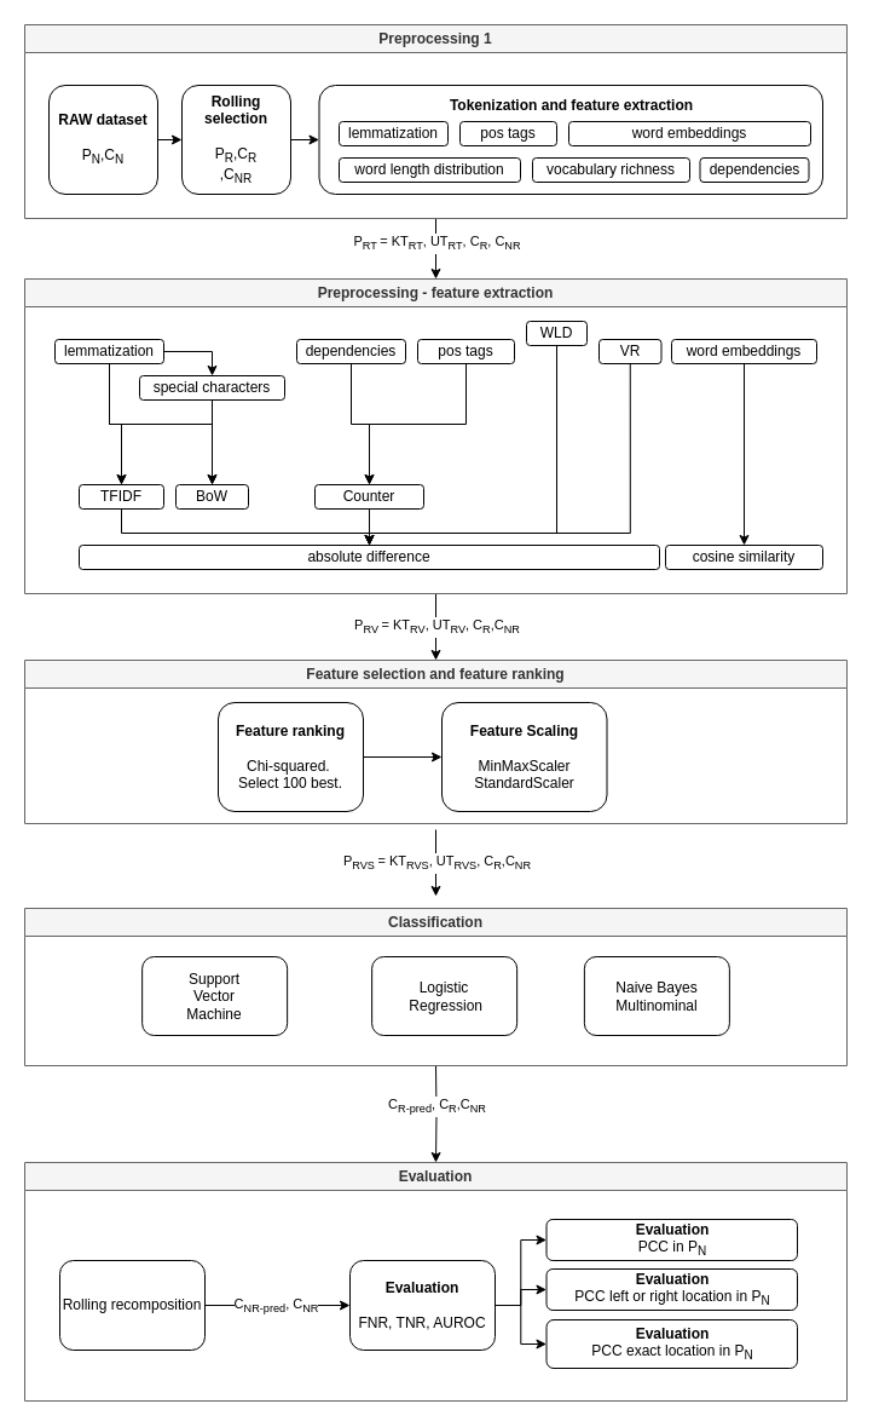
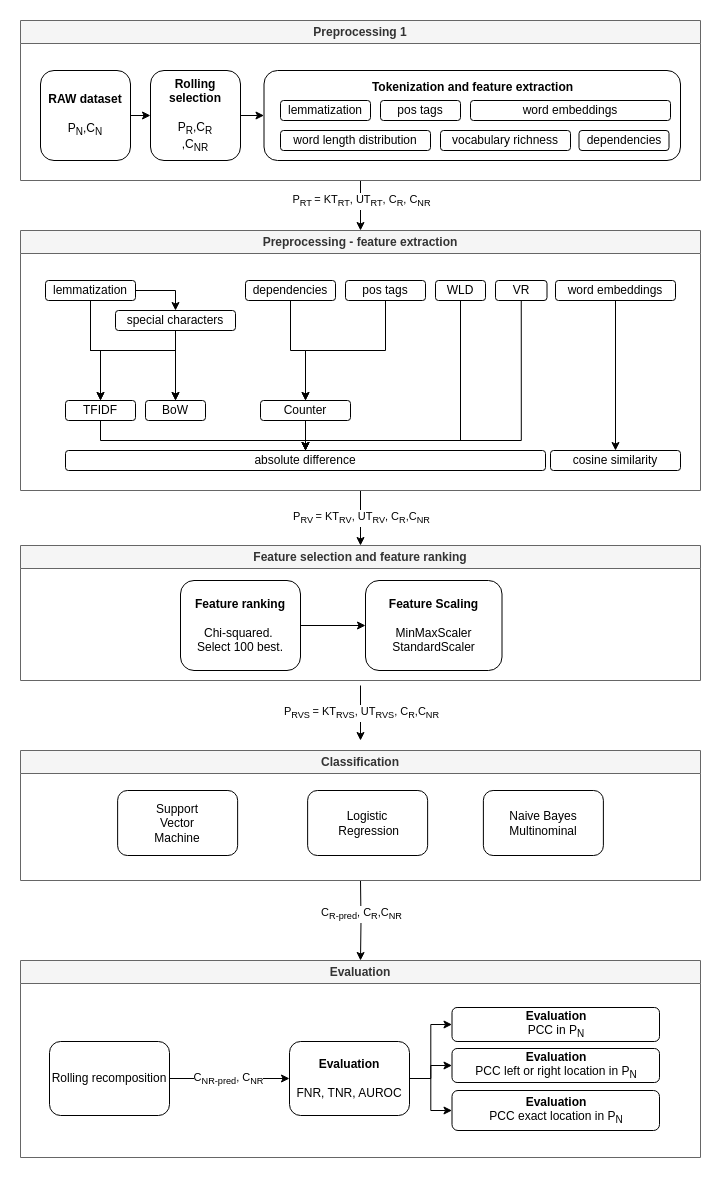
  <mxCell id="0" />
  <mxCell id="1" parent="0" />
  <mxCell id="2" style="edgeStyle=orthogonalEdgeStyle;rounded=0;orthogonalLoop=1;jettySize=auto;html=1;entryX=0.5;entryY=0;entryDx=0;entryDy=0;exitX=0.5;exitY=1;exitDx=0;exitDy=0;" edge="1" parent="1" source="47"><mxGeometry relative="1" as="geometry"><mxPoint x="460" y="200" as="sourcePoint" /><mxPoint x="360" y="230" as="targetPoint" /></mxGeometry></mxCell>
  <mxCell id="3" value="P&lt;sub&gt;RT &lt;/sub&gt;= KT&lt;sub&gt;RT&lt;/sub&gt;, UT&lt;sub&gt;RT&lt;/sub&gt;, C&lt;sub&gt;R&lt;/sub&gt;, C&lt;sub&gt;NR&lt;/sub&gt;" style="edgeLabel;html=1;align=center;verticalAlign=middle;resizable=0;points=[];" vertex="1" connectable="0" parent="2"><mxGeometry x="-0.48" relative="1" as="geometry"><mxPoint y="7" as="offset" /></mxGeometry></mxCell>
  <mxCell id="4" style="edgeStyle=orthogonalEdgeStyle;rounded=0;orthogonalLoop=1;jettySize=auto;html=1;exitX=1;exitY=0.5;exitDx=0;exitDy=0;entryX=0;entryY=0.5;entryDx=0;entryDy=0;" edge="1" parent="1" source="5" target="7"><mxGeometry relative="1" as="geometry" /></mxCell>
  <mxCell id="5" value="&lt;div&gt;&lt;b&gt;RAW dataset&lt;/b&gt;&lt;/div&gt;&lt;div&gt;&lt;br&gt;&lt;/div&gt;&lt;div&gt;P&lt;sub&gt;N&lt;/sub&gt;,C&lt;sub&gt;N&lt;/sub&gt;&lt;br&gt;&lt;/div&gt;" style="rounded=1;whiteSpace=wrap;html=1;" vertex="1" parent="1"><mxGeometry x="40" y="70" width="90" height="90" as="geometry" /></mxCell>
  <mxCell id="6" style="edgeStyle=orthogonalEdgeStyle;rounded=0;orthogonalLoop=1;jettySize=auto;html=1;exitX=1;exitY=0.5;exitDx=0;exitDy=0;entryX=0;entryY=0.5;entryDx=0;entryDy=0;" edge="1" parent="1" source="7" target="8"><mxGeometry relative="1" as="geometry" /></mxCell>
  <mxCell id="7" value="&lt;div&gt;&lt;b&gt;Rolling selection&lt;/b&gt;&lt;/div&gt;&lt;div&gt;&lt;br&gt;&lt;/div&gt;&lt;div&gt;P&lt;sub&gt;R&lt;/sub&gt;,C&lt;sub&gt;R&lt;/sub&gt;&lt;br&gt;&lt;/div&gt;,C&lt;sub&gt;NR&lt;/sub&gt;" style="rounded=1;whiteSpace=wrap;html=1;" vertex="1" parent="1"><mxGeometry x="150" y="70" width="90" height="90" as="geometry" /></mxCell>
  <mxCell id="8" value="&lt;div&gt;&lt;b&gt;Tokenization and feature extraction&lt;br&gt;&lt;/b&gt;&lt;/div&gt;&lt;div&gt;&lt;b&gt;&lt;br&gt;&lt;/b&gt;&lt;/div&gt;&lt;div&gt;&lt;b&gt;&lt;br&gt;&lt;/b&gt;&lt;/div&gt;&lt;div&gt;&lt;b&gt;&lt;br&gt;&lt;/b&gt;&lt;/div&gt;&lt;div&gt;&lt;b&gt;&lt;br&gt;&lt;/b&gt;&lt;/div&gt;" style="rounded=1;whiteSpace=wrap;html=1;" vertex="1" parent="1"><mxGeometry x="263.5" y="70" width="416.5" height="90" as="geometry" /></mxCell>
  <mxCell id="9" value="lemmatization" style="rounded=1;whiteSpace=wrap;html=1;" vertex="1" parent="1"><mxGeometry x="280" y="100" width="90" height="20" as="geometry" /></mxCell>
  <mxCell id="10" value="pos tags" style="rounded=1;whiteSpace=wrap;html=1;" vertex="1" parent="1"><mxGeometry x="380" y="100" width="80" height="20" as="geometry" /></mxCell>
  <mxCell id="11" value="dependencies" style="rounded=1;whiteSpace=wrap;html=1;" vertex="1" parent="1"><mxGeometry x="578.5" y="130" width="90" height="20" as="geometry" /></mxCell>
  <mxCell id="12" value="word length distribution" style="rounded=1;whiteSpace=wrap;html=1;" vertex="1" parent="1"><mxGeometry x="280" y="130" width="150" height="20" as="geometry" /></mxCell>
  <mxCell id="13" value="vocabulary richness" style="rounded=1;whiteSpace=wrap;html=1;" vertex="1" parent="1"><mxGeometry x="440" y="130" width="130" height="20" as="geometry" /></mxCell>
  <mxCell id="14" value="word embeddings" style="rounded=1;whiteSpace=wrap;html=1;" vertex="1" parent="1"><mxGeometry x="470" y="100" width="200" height="20" as="geometry" /></mxCell>
  <mxCell id="15" style="edgeStyle=orthogonalEdgeStyle;rounded=0;orthogonalLoop=1;jettySize=auto;html=1;exitX=0.5;exitY=1;exitDx=0;exitDy=0;entryX=0.5;entryY=0;entryDx=0;entryDy=0;" edge="1" parent="1"><mxGeometry relative="1" as="geometry"><mxPoint x="360" y="490" as="sourcePoint" /><mxPoint x="360" y="545" as="targetPoint" /></mxGeometry></mxCell>
  <mxCell id="16" value="P&lt;sub&gt;RV &lt;/sub&gt;= KT&lt;sub&gt;RV&lt;/sub&gt;, UT&lt;sub&gt;RV&lt;/sub&gt;, C&lt;sub&gt;R&lt;/sub&gt;,C&lt;sub&gt;NR&lt;/sub&gt;" style="edgeLabel;html=1;align=center;verticalAlign=middle;resizable=0;points=[];" vertex="1" connectable="0" parent="15"><mxGeometry x="-0.018" relative="1" as="geometry"><mxPoint as="offset" /></mxGeometry></mxCell>
  <mxCell id="17" value="" style="group" vertex="1" connectable="0" parent="1"><mxGeometry x="20" y="230" width="685" height="260" as="geometry" /></mxCell>
  <mxCell id="18" style="edgeStyle=orthogonalEdgeStyle;rounded=0;orthogonalLoop=1;jettySize=auto;html=1;exitX=0.5;exitY=1;exitDx=0;exitDy=0;entryX=0.5;entryY=0;entryDx=0;entryDy=0;" edge="1" parent="17" source="21" target="24"><mxGeometry relative="1" as="geometry" /></mxCell>
  <mxCell id="19" style="edgeStyle=orthogonalEdgeStyle;rounded=0;orthogonalLoop=1;jettySize=auto;html=1;exitX=0.5;exitY=1;exitDx=0;exitDy=0;entryX=0.5;entryY=0;entryDx=0;entryDy=0;" edge="1" parent="17" source="21" target="22"><mxGeometry relative="1" as="geometry" /></mxCell>
  <mxCell id="20" style="edgeStyle=orthogonalEdgeStyle;rounded=0;orthogonalLoop=1;jettySize=auto;html=1;exitX=1;exitY=0.5;exitDx=0;exitDy=0;entryX=0.5;entryY=0;entryDx=0;entryDy=0;" edge="1" parent="17" source="21" target="27"><mxGeometry relative="1" as="geometry" /></mxCell>
  <mxCell id="21" value="lemmatization" style="rounded=1;whiteSpace=wrap;html=1;" vertex="1" parent="17"><mxGeometry x="25" y="50" width="90" height="20" as="geometry" /></mxCell>
  <mxCell id="22" value="BoW" style="rounded=1;whiteSpace=wrap;html=1;" vertex="1" parent="17"><mxGeometry x="125" y="170" width="60" height="20" as="geometry" /></mxCell>
  <mxCell id="23" style="edgeStyle=orthogonalEdgeStyle;rounded=0;orthogonalLoop=1;jettySize=auto;html=1;entryX=0.5;entryY=0;entryDx=0;entryDy=0;" edge="1" parent="17" source="24" target="38"><mxGeometry relative="1" as="geometry"><Array as="points"><mxPoint x="80" y="210" /><mxPoint x="285" y="210" /></Array></mxGeometry></mxCell>
  <mxCell id="24" value="TFIDF" style="rounded=1;whiteSpace=wrap;html=1;" vertex="1" parent="17"><mxGeometry x="45" y="170" width="70" height="20" as="geometry" /></mxCell>
  <mxCell id="25" style="edgeStyle=orthogonalEdgeStyle;rounded=0;orthogonalLoop=1;jettySize=auto;html=1;entryX=0.5;entryY=0;entryDx=0;entryDy=0;" edge="1" parent="17" source="27" target="24"><mxGeometry relative="1" as="geometry"><Array as="points"><mxPoint x="155" y="120" /><mxPoint x="80" y="120" /></Array></mxGeometry></mxCell>
  <mxCell id="26" style="edgeStyle=orthogonalEdgeStyle;rounded=0;orthogonalLoop=1;jettySize=auto;html=1;exitX=0.5;exitY=1;exitDx=0;exitDy=0;" edge="1" parent="17" source="27"><mxGeometry relative="1" as="geometry"><mxPoint x="155" y="170" as="targetPoint" /></mxGeometry></mxCell>
  <mxCell id="27" value="special characters" style="rounded=1;whiteSpace=wrap;html=1;" vertex="1" parent="17"><mxGeometry x="95" y="80" width="120" height="20" as="geometry" /></mxCell>
  <mxCell id="28" style="edgeStyle=orthogonalEdgeStyle;rounded=0;orthogonalLoop=1;jettySize=auto;html=1;exitX=0.5;exitY=1;exitDx=0;exitDy=0;entryX=0.5;entryY=0;entryDx=0;entryDy=0;" edge="1" parent="17" source="29" target="37"><mxGeometry relative="1" as="geometry" /></mxCell>
  <mxCell id="29" value="dependencies" style="rounded=1;whiteSpace=wrap;html=1;" vertex="1" parent="17"><mxGeometry x="225" y="50" width="90" height="20" as="geometry" /></mxCell>
  <mxCell id="30" style="edgeStyle=orthogonalEdgeStyle;rounded=0;orthogonalLoop=1;jettySize=auto;html=1;exitX=0.5;exitY=1;exitDx=0;exitDy=0;entryX=0.5;entryY=0;entryDx=0;entryDy=0;" edge="1" parent="17" source="31" target="38"><mxGeometry relative="1" as="geometry"><Array as="points"><mxPoint x="440" y="210" /><mxPoint x="285" y="210" /></Array></mxGeometry></mxCell>
- <mxCell id="31" value="WLD" style="rounded=1;whiteSpace=wrap;html=1;" vertex="1" parent="17"><mxGeometry x="415" y="35" width="50" height="20" as="geometry" /></mxCell>
+ <mxCell id="31" value="WLD" style="rounded=1;whiteSpace=wrap;html=1;" vertex="1" parent="17"><mxGeometry x="415" y="50" width="50" height="20" as="geometry" /></mxCell>
  <mxCell id="32" style="edgeStyle=orthogonalEdgeStyle;rounded=0;orthogonalLoop=1;jettySize=auto;html=1;exitX=0.5;exitY=1;exitDx=0;exitDy=0;" edge="1" parent="17" source="33" target="38"><mxGeometry relative="1" as="geometry"><Array as="points"><mxPoint x="501" y="210" /><mxPoint x="285" y="210" /></Array></mxGeometry></mxCell>
  <mxCell id="33" value="VR" style="rounded=1;whiteSpace=wrap;html=1;" vertex="1" parent="17"><mxGeometry x="475" y="50" width="51.5" height="20" as="geometry" /></mxCell>
  <mxCell id="34" style="edgeStyle=orthogonalEdgeStyle;rounded=0;orthogonalLoop=1;jettySize=auto;html=1;exitX=0.5;exitY=1;exitDx=0;exitDy=0;entryX=0.5;entryY=0;entryDx=0;entryDy=0;" edge="1" parent="17" source="35" target="37"><mxGeometry relative="1" as="geometry" /></mxCell>
  <mxCell id="35" value="pos tags" style="rounded=1;whiteSpace=wrap;html=1;" vertex="1" parent="17"><mxGeometry x="325" y="50" width="80" height="20" as="geometry" /></mxCell>
  <mxCell id="36" style="edgeStyle=orthogonalEdgeStyle;rounded=0;orthogonalLoop=1;jettySize=auto;html=1;exitX=0.5;exitY=1;exitDx=0;exitDy=0;" edge="1" parent="17" source="37" target="38"><mxGeometry relative="1" as="geometry" /></mxCell>
  <mxCell id="37" value="Counter" style="rounded=1;whiteSpace=wrap;html=1;" vertex="1" parent="17"><mxGeometry x="240" y="170" width="90" height="20" as="geometry" /></mxCell>
  <mxCell id="38" value="absolute difference" style="rounded=1;whiteSpace=wrap;html=1;" vertex="1" parent="17"><mxGeometry x="45" y="220" width="480" height="20" as="geometry" /></mxCell>
  <mxCell id="39" style="edgeStyle=orthogonalEdgeStyle;rounded=0;orthogonalLoop=1;jettySize=auto;html=1;exitX=0.5;exitY=1;exitDx=0;exitDy=0;entryX=0.5;entryY=0;entryDx=0;entryDy=0;" edge="1" parent="17" source="40" target="41"><mxGeometry relative="1" as="geometry" /></mxCell>
  <mxCell id="40" value="word embeddings" style="rounded=1;whiteSpace=wrap;html=1;" vertex="1" parent="17"><mxGeometry x="535" y="50" width="120" height="20" as="geometry" /></mxCell>
  <mxCell id="41" value="cosine similarity" style="rounded=1;whiteSpace=wrap;html=1;" vertex="1" parent="17"><mxGeometry x="530" y="220" width="130" height="20" as="geometry" /></mxCell>
  <mxCell id="42" value="Preprocessing - feature extraction" style="swimlane;whiteSpace=wrap;html=1;fillColor=#f5f5f5;fontColor=#333333;strokeColor=#666666;" vertex="1" parent="17"><mxGeometry width="680" height="260" as="geometry" /></mxCell>
  <mxCell id="43" style="edgeStyle=orthogonalEdgeStyle;rounded=0;orthogonalLoop=1;jettySize=auto;html=1;exitX=0.5;exitY=1;exitDx=0;exitDy=0;entryX=0.5;entryY=0;entryDx=0;entryDy=0;" edge="1" parent="1"><mxGeometry relative="1" as="geometry"><mxPoint x="360" y="685" as="sourcePoint" /><mxPoint x="360" y="740" as="targetPoint" /></mxGeometry></mxCell>
  <mxCell id="44" value="P&lt;sub&gt;RVS &lt;/sub&gt;= KT&lt;sub&gt;RVS&lt;/sub&gt;, UT&lt;sub&gt;RVS&lt;/sub&gt;, C&lt;sub&gt;R&lt;/sub&gt;,C&lt;sub&gt;NR&lt;/sub&gt;" style="edgeLabel;html=1;align=center;verticalAlign=middle;resizable=0;points=[];" vertex="1" connectable="0" parent="43"><mxGeometry x="-0.018" relative="1" as="geometry"><mxPoint as="offset" /></mxGeometry></mxCell>
  <mxCell id="45" style="edgeStyle=orthogonalEdgeStyle;rounded=0;orthogonalLoop=1;jettySize=auto;html=1;exitX=0.5;exitY=1;exitDx=0;exitDy=0;entryX=0.5;entryY=0;entryDx=0;entryDy=0;" edge="1" parent="1" target="56"><mxGeometry relative="1" as="geometry"><mxPoint x="360" y="880" as="sourcePoint" /><mxPoint x="357.5" y="920" as="targetPoint" /></mxGeometry></mxCell>
  <mxCell id="46" value="C&lt;sub&gt;R-pred&lt;/sub&gt;, C&lt;sub&gt;R&lt;/sub&gt;,C&lt;sub&gt;NR&lt;/sub&gt;" style="edgeLabel;html=1;align=center;verticalAlign=middle;resizable=0;points=[];" vertex="1" connectable="0" parent="45"><mxGeometry x="-0.15" relative="1" as="geometry"><mxPoint as="offset" /></mxGeometry></mxCell>
  <mxCell id="47" value="Preprocessing 1" style="swimlane;whiteSpace=wrap;html=1;startSize=23;fillColor=#f5f5f5;fontColor=#333333;strokeColor=#666666;" vertex="1" parent="1"><mxGeometry x="20" y="20" width="680" height="160" as="geometry" /></mxCell>
  <mxCell id="48" value="Feature selection and feature ranking" style="swimlane;whiteSpace=wrap;html=1;fillColor=#f5f5f5;fontColor=#333333;strokeColor=#666666;" vertex="1" parent="1"><mxGeometry x="20" y="545" width="680" height="135" as="geometry" /></mxCell>
  <mxCell id="49" value="&lt;div&gt;&lt;b&gt;Feature ranking&lt;/b&gt;&lt;br&gt;&lt;/div&gt;&lt;div&gt;&lt;br&gt;&lt;/div&gt;&lt;div&gt;Chi-squared.&amp;nbsp;&lt;/div&gt;&lt;div&gt;Select 100 best.&lt;br&gt;&lt;/div&gt;" style="rounded=1;whiteSpace=wrap;html=1;" vertex="1" parent="48"><mxGeometry x="160" y="35" width="120" height="90" as="geometry" /></mxCell>
  <mxCell id="50" value="&lt;div&gt;&lt;b&gt;Feature Scaling&lt;/b&gt;&lt;br&gt;&lt;/div&gt;&lt;div&gt;&lt;br&gt;&lt;/div&gt;&lt;div&gt;MinMaxScaler&lt;/div&gt;&lt;div&gt;StandardScaler&lt;br&gt;&lt;/div&gt;" style="rounded=1;whiteSpace=wrap;html=1;" vertex="1" parent="48"><mxGeometry x="345" y="35" width="136.5" height="90" as="geometry" /></mxCell>
  <mxCell id="51" style="edgeStyle=orthogonalEdgeStyle;rounded=0;orthogonalLoop=1;jettySize=auto;html=1;exitX=1;exitY=0.5;exitDx=0;exitDy=0;entryX=0;entryY=0.5;entryDx=0;entryDy=0;" edge="1" parent="48" source="49" target="50"><mxGeometry relative="1" as="geometry" /></mxCell>
  <mxCell id="52" value="Classification" style="swimlane;whiteSpace=wrap;html=1;fillColor=#f5f5f5;fontColor=#333333;strokeColor=#666666;" vertex="1" parent="1"><mxGeometry x="20" y="750" width="680" height="130" as="geometry" /></mxCell>
  <mxCell id="53" value="&lt;div&gt;Support&lt;/div&gt;&lt;div&gt;Vector&lt;/div&gt;&lt;div&gt;Machine&lt;/div&gt;" style="rounded=1;whiteSpace=wrap;html=1;" vertex="1" parent="52"><mxGeometry x="97.13" y="40" width="120" height="65" as="geometry" /></mxCell>
  <mxCell id="54" value="&lt;div&gt;Logistic&lt;/div&gt;&lt;div&gt;&amp;nbsp;Regression&lt;/div&gt;" style="rounded=1;whiteSpace=wrap;html=1;" vertex="1" parent="52"><mxGeometry x="287.13" y="40" width="120" height="65" as="geometry" /></mxCell>
  <mxCell id="55" value="&lt;div&gt;Naive Bayes&lt;/div&gt;&lt;div&gt;Multinominal&lt;br&gt;&lt;/div&gt;" style="rounded=1;whiteSpace=wrap;html=1;" vertex="1" parent="52"><mxGeometry x="462.88" y="40" width="120" height="65" as="geometry" /></mxCell>
  <mxCell id="56" value="Evaluation" style="swimlane;whiteSpace=wrap;html=1;fillColor=#f5f5f5;fontColor=#333333;strokeColor=#666666;" vertex="1" parent="1"><mxGeometry x="20" y="960" width="680" height="197" as="geometry" /></mxCell>
  <mxCell id="57" value="Rolling recomposition" style="rounded=1;whiteSpace=wrap;html=1;" vertex="1" parent="56"><mxGeometry x="29" y="81" width="120" height="74" as="geometry" /></mxCell>
  <mxCell id="58" value="&lt;div&gt;&lt;b&gt;Evaluation&lt;/b&gt;&lt;/div&gt;&lt;div&gt;&lt;b&gt;&lt;br&gt;&lt;/b&gt;&lt;/div&gt;&lt;div&gt;FNR, TNR, AUROC&lt;br&gt;&lt;/div&gt;" style="rounded=1;whiteSpace=wrap;html=1;" vertex="1" parent="56"><mxGeometry x="269" y="81" width="120" height="74" as="geometry" /></mxCell>
  <mxCell id="59" value="&lt;div&gt;&lt;b&gt;Evaluation&lt;/b&gt;&lt;/div&gt;&lt;div&gt;PCC in P&lt;sub&gt;N&lt;/sub&gt;&lt;br&gt;&lt;/div&gt;" style="rounded=1;whiteSpace=wrap;html=1;" vertex="1" parent="56"><mxGeometry x="431.5" y="47" width="207.5" height="34" as="geometry" /></mxCell>
  <mxCell id="60" value="&lt;div&gt;&lt;b&gt;Evaluation&lt;/b&gt;&lt;/div&gt;&lt;div&gt;PCC left or right location in P&lt;sub&gt;N&lt;/sub&gt;&lt;br&gt;&lt;/div&gt;" style="rounded=1;whiteSpace=wrap;html=1;" vertex="1" parent="56"><mxGeometry x="431.5" y="88" width="207.5" height="34" as="geometry" /></mxCell>
  <mxCell id="61" value="&lt;div&gt;&lt;b&gt;Evaluation&lt;/b&gt;&lt;/div&gt;&lt;div&gt;PCC exact location in P&lt;sub&gt;N&lt;/sub&gt;&lt;br&gt;&lt;/div&gt;" style="rounded=1;whiteSpace=wrap;html=1;" vertex="1" parent="56"><mxGeometry x="431.5" y="130" width="207.5" height="40" as="geometry" /></mxCell>
  <mxCell id="62" style="edgeStyle=orthogonalEdgeStyle;rounded=0;orthogonalLoop=1;jettySize=auto;html=1;entryX=0;entryY=0.5;entryDx=0;entryDy=0;" edge="1" parent="56" source="57" target="58"><mxGeometry relative="1" as="geometry" /></mxCell>
  <mxCell id="63" value="C&lt;sub&gt;NR-pred&lt;/sub&gt;, C&lt;sub&gt;NR&lt;/sub&gt;" style="edgeLabel;html=1;align=center;verticalAlign=middle;resizable=0;points=[];" vertex="1" connectable="0" parent="62"><mxGeometry x="-0.218" relative="1" as="geometry"><mxPoint x="11" as="offset" /></mxGeometry></mxCell>
  <mxCell id="64" style="edgeStyle=orthogonalEdgeStyle;rounded=0;orthogonalLoop=1;jettySize=auto;html=1;entryX=0;entryY=0.5;entryDx=0;entryDy=0;" edge="1" parent="56" source="58" target="61"><mxGeometry relative="1" as="geometry" /></mxCell>
  <mxCell id="65" style="edgeStyle=orthogonalEdgeStyle;rounded=0;orthogonalLoop=1;jettySize=auto;html=1;entryX=0;entryY=0.5;entryDx=0;entryDy=0;" edge="1" parent="56" source="58" target="60"><mxGeometry relative="1" as="geometry" /></mxCell>
  <mxCell id="66" style="edgeStyle=orthogonalEdgeStyle;rounded=0;orthogonalLoop=1;jettySize=auto;html=1;entryX=0;entryY=0.5;entryDx=0;entryDy=0;" edge="1" parent="56" source="58" target="59"><mxGeometry relative="1" as="geometry" /></mxCell>
